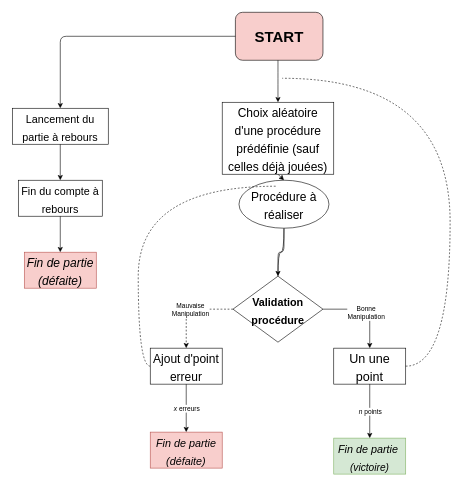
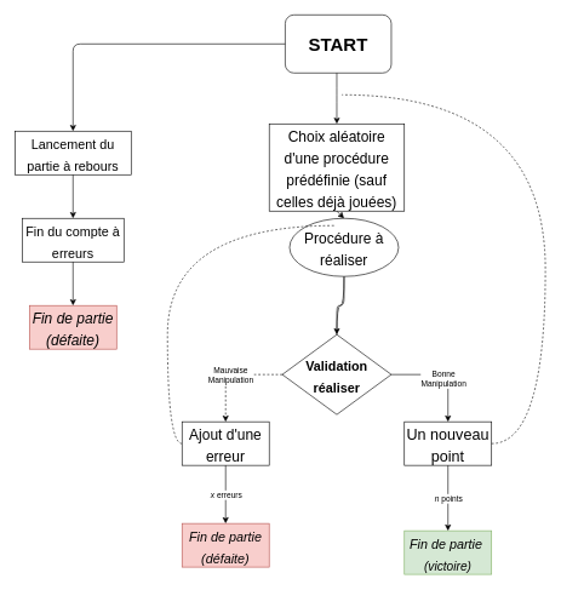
  <mxCell id="0" />
  <mxCell id="1" parent="0" />
- <mxCell id="2" value="START" style="rounded=1;whiteSpace=wrap;html=1;fontSize=25;fontStyle=1;fillColor=#f8cecc;" vertex="1" parent="1"><mxGeometry x="392" y="20" width="146" height="80" as="geometry" /></mxCell>
+ <mxCell id="2" value="START" style="rounded=1;whiteSpace=wrap;html=1;fontSize=25;fontStyle=1" vertex="1" parent="1"><mxGeometry x="392" y="20" width="146" height="80" as="geometry" /></mxCell>
  <mxCell id="3" value="" style="endArrow=classic;html=1;fontSize=25;exitX=0;exitY=0.5;exitDx=0;exitDy=0;" edge="1" parent="1" source="2"><mxGeometry width="50" height="50" relative="1" as="geometry"><mxPoint x="324" y="60" as="sourcePoint" /><mxPoint x="100" y="180" as="targetPoint" /><Array as="points"><mxPoint x="100" y="60" /></Array></mxGeometry></mxCell>
  <mxCell id="4" value="&lt;font style=&quot;font-size: 18px&quot;&gt;Lancement du partie à rebours&lt;/font&gt;" style="rounded=0;whiteSpace=wrap;html=1;fontSize=25;" vertex="1" parent="1"><mxGeometry x="20" y="180" width="160" height="60" as="geometry" /></mxCell>
  <mxCell id="5" value="" style="endArrow=classic;html=1;fontSize=25;exitX=0.5;exitY=1;exitDx=0;exitDy=0;" edge="1" parent="1" source="4"><mxGeometry width="50" height="50" relative="1" as="geometry"><mxPoint x="100" y="300" as="sourcePoint" /><mxPoint x="100" y="300" as="targetPoint" /></mxGeometry></mxCell>
- <mxCell id="6" value="&lt;font style=&quot;font-size: 18px&quot;&gt;Fin du compte à rebours&lt;/font&gt;" style="rounded=0;whiteSpace=wrap;html=1;fontSize=25;" vertex="1" parent="1"><mxGeometry x="30" y="300" width="140" height="60" as="geometry" /></mxCell>
+ <mxCell id="6" value="&lt;font style=&quot;font-size: 18px&quot;&gt;Fin du compte à erreurs&lt;/font&gt;" style="rounded=0;whiteSpace=wrap;html=1;fontSize=25;" vertex="1" parent="1"><mxGeometry x="30" y="300" width="140" height="60" as="geometry" /></mxCell>
  <mxCell id="7" value="&lt;i&gt;&lt;font style=&quot;font-size: 20px&quot;&gt;Fin de partie (défaite)&lt;/font&gt;&lt;/i&gt;" style="rounded=0;whiteSpace=wrap;html=1;fontSize=25;fillColor=#f8cecc;strokeColor=#b85450;" vertex="1" parent="1"><mxGeometry x="40" y="420" width="120" height="60" as="geometry" /></mxCell>
  <mxCell id="8" value="" style="endArrow=classic;html=1;fontSize=25;entryX=0.5;entryY=0;entryDx=0;entryDy=0;" edge="1" parent="1" target="7"><mxGeometry width="50" height="50" relative="1" as="geometry"><mxPoint x="100" y="360" as="sourcePoint" /><mxPoint x="150" y="310" as="targetPoint" /></mxGeometry></mxCell>
  <mxCell id="9" value="&lt;font style=&quot;font-size: 20px&quot;&gt;Choix aléatoire d'une procédure prédéfinie (sauf celles déjà jouées)&lt;/font&gt;" style="rounded=0;whiteSpace=wrap;html=1;fontSize=25;" vertex="1" parent="1"><mxGeometry x="370" y="170" width="186" height="120" as="geometry" /></mxCell>
  <mxCell id="10" value="" style="endArrow=classic;html=1;fontSize=25;entryX=0.5;entryY=0;entryDx=0;entryDy=0;" edge="1" parent="1" target="9"><mxGeometry width="50" height="50" relative="1" as="geometry"><mxPoint x="463" y="100" as="sourcePoint" /><mxPoint x="510" y="50" as="targetPoint" /><Array as="points"><mxPoint x="463" y="130" /></Array></mxGeometry></mxCell>
  <mxCell id="11" style="edgeStyle=orthogonalEdgeStyle;rounded=1;orthogonalLoop=1;jettySize=auto;html=1;entryX=0.5;entryY=0;entryDx=0;entryDy=0;fontSize=25;" edge="1" parent="1" source="13" target="28"><mxGeometry relative="1" as="geometry" /></mxCell>
  <mxCell id="12" value="" style="edgeStyle=orthogonalEdgeStyle;curved=1;orthogonalLoop=1;jettySize=auto;html=1;fontSize=25;endArrow=none;endFill=0;" edge="1" parent="1" source="13" target="28"><mxGeometry relative="1" as="geometry" /></mxCell>
  <mxCell id="13" value="&lt;font style=&quot;font-size: 20px&quot;&gt;Procédure à réaliser&lt;/font&gt;" style="ellipse;whiteSpace=wrap;html=1;fontSize=25;" vertex="1" parent="1"><mxGeometry x="398" y="300" width="150" height="80" as="geometry" /></mxCell>
  <mxCell id="14" value="" style="endArrow=classic;html=1;fontSize=25;entryX=0.5;entryY=0;entryDx=0;entryDy=0;exitX=0.5;exitY=1;exitDx=0;exitDy=0;" edge="1" parent="1" source="9" target="13"><mxGeometry width="50" height="50" relative="1" as="geometry"><mxPoint x="470" y="290" as="sourcePoint" /><mxPoint x="520" y="240" as="targetPoint" /></mxGeometry></mxCell>
  <mxCell id="15" style="edgeStyle=orthogonalEdgeStyle;orthogonalLoop=1;jettySize=auto;html=1;exitX=0;exitY=0.5;exitDx=0;exitDy=0;dashed=1;fontSize=25;endArrow=none;endFill=0;curved=1;" edge="1" parent="1" source="16"><mxGeometry relative="1" as="geometry"><mxPoint x="460" y="310" as="targetPoint" /><Array as="points"><mxPoint x="230" y="610" /><mxPoint x="230" y="310" /></Array></mxGeometry></mxCell>
- <mxCell id="16" value="&lt;font style=&quot;font-size: 20px&quot;&gt;Ajout d'point erreur&lt;/font&gt;" style="rounded=0;whiteSpace=wrap;html=1;fontSize=25;" vertex="1" parent="1"><mxGeometry x="250" y="580" width="120" height="60" as="geometry" /></mxCell>
- <mxCell id="17" value="&lt;font style=&quot;font-size: 21px&quot;&gt;Un une point&lt;/font&gt;" style="rounded=0;whiteSpace=wrap;html=1;fontSize=25;" vertex="1" parent="1"><mxGeometry x="556" y="580" width="120" height="60" as="geometry" /></mxCell>
+ <mxCell id="16" value="&lt;font style=&quot;font-size: 20px&quot;&gt;Ajout d'une erreur&lt;/font&gt;" style="rounded=0;whiteSpace=wrap;html=1;fontSize=25;" vertex="1" parent="1"><mxGeometry x="250" y="580" width="120" height="60" as="geometry" /></mxCell>
+ <mxCell id="17" value="&lt;font style=&quot;font-size: 21px&quot;&gt;Un nouveau point&lt;/font&gt;" style="rounded=0;whiteSpace=wrap;html=1;fontSize=25;" vertex="1" parent="1"><mxGeometry x="556" y="580" width="120" height="60" as="geometry" /></mxCell>
  <mxCell id="18" value="" style="endArrow=classic;html=1;fontSize=25;entryX=0.5;entryY=0;entryDx=0;entryDy=0;exitX=0;exitY=0.5;exitDx=0;exitDy=0;dashed=1;" edge="1" parent="1" source="28" target="16"><mxGeometry relative="1" as="geometry"><mxPoint x="400" y="430" as="sourcePoint" /><mxPoint x="320" y="505" as="targetPoint" /><Array as="points"><mxPoint x="370" y="515" /><mxPoint x="340" y="515" /><mxPoint x="310" y="515" /></Array></mxGeometry></mxCell>
  <mxCell id="19" value="Mauvaise&lt;br&gt;Manipulation" style="edgeLabel;resizable=0;html=1;align=center;verticalAlign=middle;" connectable="0" vertex="1" parent="18"><mxGeometry relative="1" as="geometry" /></mxCell>
  <mxCell id="20" value="" style="endArrow=classic;html=1;fontSize=25;exitX=0.5;exitY=1;exitDx=0;exitDy=0;entryX=0.5;entryY=0;entryDx=0;entryDy=0;" edge="1" parent="1" target="22"><mxGeometry relative="1" as="geometry"><mxPoint x="310" y="640" as="sourcePoint" /><mxPoint x="310" y="695" as="targetPoint" /></mxGeometry></mxCell>
  <mxCell id="21" value="&lt;i&gt;x &lt;/i&gt;erreurs" style="edgeLabel;resizable=0;html=1;align=center;verticalAlign=middle;" connectable="0" vertex="1" parent="20"><mxGeometry relative="1" as="geometry" /></mxCell>
  <mxCell id="22" value="&lt;i style=&quot;font-size: 18px&quot;&gt;Fin de partie&lt;br&gt;&lt;/i&gt;&lt;i&gt;&lt;font style=&quot;font-size: 18px&quot;&gt;(défaite)&lt;/font&gt;&lt;/i&gt;" style="rounded=0;whiteSpace=wrap;html=1;fontSize=25;fillColor=#f8cecc;strokeColor=#b85450;" vertex="1" parent="1"><mxGeometry x="250" y="720" width="120" height="60" as="geometry" /></mxCell>
  <mxCell id="23" value="" style="endArrow=classic;html=1;fontSize=25;entryX=0.5;entryY=0;entryDx=0;entryDy=0;exitX=1;exitY=0.5;exitDx=0;exitDy=0;" edge="1" parent="1" source="28" target="17"><mxGeometry relative="1" as="geometry"><mxPoint x="538" y="379.5" as="sourcePoint" /><mxPoint x="638" y="379.5" as="targetPoint" /><Array as="points"><mxPoint x="616" y="515" /></Array></mxGeometry></mxCell>
  <mxCell id="24" value="Bonne&lt;br&gt;Manipulation" style="edgeLabel;resizable=0;html=1;align=center;verticalAlign=middle;" connectable="0" vertex="1" parent="23"><mxGeometry relative="1" as="geometry"><mxPoint x="-1" y="5" as="offset" /></mxGeometry></mxCell>
  <mxCell id="25" value="&lt;font style=&quot;font-size: 18px&quot;&gt;&lt;i&gt;&lt;span&gt;Fin de partie&amp;nbsp;&lt;/span&gt;&lt;br&gt;&lt;/i&gt;&lt;i&gt;&lt;font style=&quot;font-size: 17px&quot;&gt;(victoire)&lt;/font&gt;&lt;/i&gt;&lt;br&gt;&lt;/font&gt;" style="rounded=0;whiteSpace=wrap;html=1;fontSize=25;fillColor=#d5e8d4;strokeColor=#82b366;" vertex="1" parent="1"><mxGeometry x="556" y="730" width="120" height="60" as="geometry" /></mxCell>
  <mxCell id="26" value="" style="endArrow=classic;html=1;fontSize=25;exitX=0.5;exitY=1;exitDx=0;exitDy=0;entryX=0.5;entryY=0;entryDx=0;entryDy=0;" edge="1" parent="1" source="17" target="25"><mxGeometry relative="1" as="geometry"><mxPoint x="610" y="590" as="sourcePoint" /><mxPoint x="710" y="590" as="targetPoint" /></mxGeometry></mxCell>
  <mxCell id="27" value="&lt;i&gt;n&amp;nbsp;&lt;/i&gt;points" style="edgeLabel;resizable=0;html=1;align=center;verticalAlign=middle;" connectable="0" vertex="1" parent="26"><mxGeometry relative="1" as="geometry" /></mxCell>
- <mxCell id="28" value="&lt;span style=&quot;font-size: 18px&quot;&gt;&lt;b&gt;Validation procédure&lt;/b&gt;&lt;/span&gt;" style="rhombus;whiteSpace=wrap;html=1;fontSize=25;align=center;" vertex="1" parent="1"><mxGeometry x="388" y="460" width="150" height="110" as="geometry" /></mxCell>
+ <mxCell id="28" value="&lt;span style=&quot;font-size: 18px&quot;&gt;&lt;b&gt;Validation réaliser&lt;/b&gt;&lt;/span&gt;" style="rhombus;whiteSpace=wrap;html=1;fontSize=25;align=center;" vertex="1" parent="1"><mxGeometry x="388" y="460" width="150" height="110" as="geometry" /></mxCell>
  <mxCell id="29" value="" style="endArrow=none;html=1;fontSize=25;exitX=1;exitY=0.5;exitDx=0;exitDy=0;curved=1;dashed=1;" edge="1" parent="1" source="17"><mxGeometry width="50" height="50" relative="1" as="geometry"><mxPoint x="676" y="620" as="sourcePoint" /><mxPoint x="470" y="130" as="targetPoint" /><Array as="points"><mxPoint x="750" y="610" /><mxPoint x="750" y="130" /></Array></mxGeometry></mxCell>
